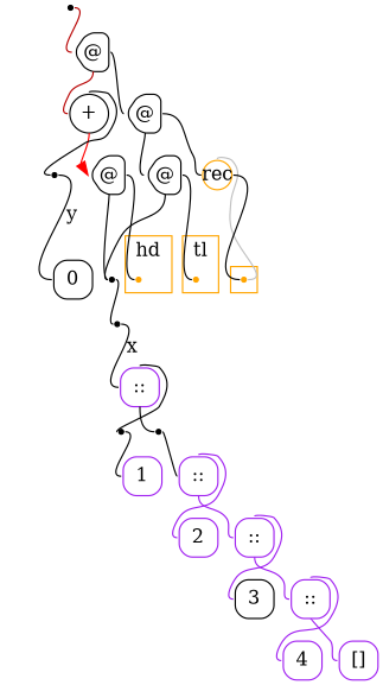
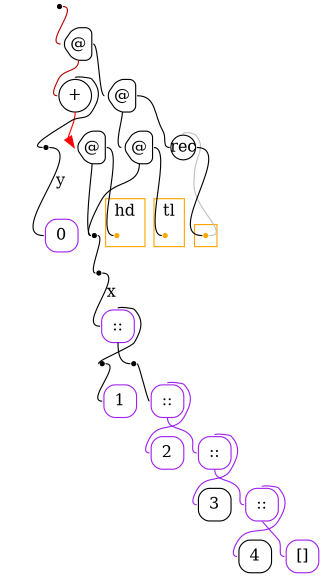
  digraph {
    labeldistance=0
    nodesep=.175
    rankdir=TB
    ranksep=.175
    node [color=purple fixedsize=true orientation=90 shape=square style=rounded]
    edge [arrowhead=none arrowtail=none headport=w tailport=e]
    ndcluster_nd140 [color=orange shape=point style=""]
    ndcluster_nd91 [color=orange shape=point style=""]
    ndcluster_nd110 [color=orange shape=point style=""]
    nd1 [shape=point color="" orientation="" style=""]
    n5 [color="#000000" height=.4 label="@" shape=house width=.4]
    n6 [color="#000000" height=.4 label="@" shape=house width=.4]
    n7 [color="#000000" height=.4 label="+" shape=circle width=.4 orientation=""]
-   n8 [color=orange height=.3 label=rec shape=circle width=.3 orientation=""]
+   n8 [color="#000000" height=.3 label=rec shape=circle width=.3 orientation=""]
    n9 [height=.4 label=1 width=.4]
    n10 [height=.4 label=2 width=.4]
    n11 [color="#000000" height=.4 label=3 width=.4]
-   n12 [height=.4 label=4 width=.4]
+   n12 [color=black height=.4 label=4 width=.4]
    n13 [height=.4 label="[]" width=.4]
-   n14 [color="#000000" height=.4 label=0 width=.4]
+   n14 [height=.4 label=0 width=.4]
    n15 [height=.4 label="::" width=.4]
    n16 [height=.4 label="::" width=.4]
    n17 [height=.4 label="::" width=.4]
    n18 [height=.4 label="::" width=.4]
    n19 [label=" " shape=point color=""]
    n20 [label=" " shape=point color=""]
    n21 [color="#000000" height=.4 label="@" shape=house width=.4]
    n22 [color="#000000" height=.4 label="@" shape=house width=.4]
    n23 [label=" " shape=point color=""]
    n24 [label=" " shape=point color=""]
    n25 [label=" " shape=point color=""]
    subgraph cluster_1 {
      color=orange
      style=fill
      ndcluster_nd140
    }
    subgraph cluster_2 {
      color=orange
      label=tl
      style=fill
      ndcluster_nd91
    }
    subgraph cluster_3 {
      color=orange
      label=hd
      style=fill
      ndcluster_nd110
    }
    nd1 -> n5 [color="#b70000"]
    n5 -> n6
    n5 -> n7 [color="#b70000" tailport=s]
    n6 -> n8 [color=black]
    n6 -> n21 [tailport=s]
    n7 -> n22 [arrowhead=normal color=red tailport=s]
    n7 -> n23 [tailport=n]
    n8 -> ndcluster_nd140 [color=grey dir=back headport=e tailport=n]
    n8 -> ndcluster_nd140
    n15 -> n12 [color=purple tailport=n]
    n15 -> n13 [color=purple tailport=s]
    n16 -> n11 [color=purple tailport=n]
    n16 -> n15 [color=purple tailport=s]
    n17 -> n10 [color=purple tailport=n]
    n17 -> n16 [color=purple tailport=s]
    n18 -> n19 [tailport=n]
    n18 -> n20 [tailport=s]
    n19 -> n9
    n20 -> n17
    n21 -> ndcluster_nd91
    n21 -> n24 [tailport=s]
    n22 -> ndcluster_nd110
    n22 -> n24 [tailport=s]
    n23 -> n14 [label=y]
    n24 -> n25
    n25 -> n18 [label=x]
  }
